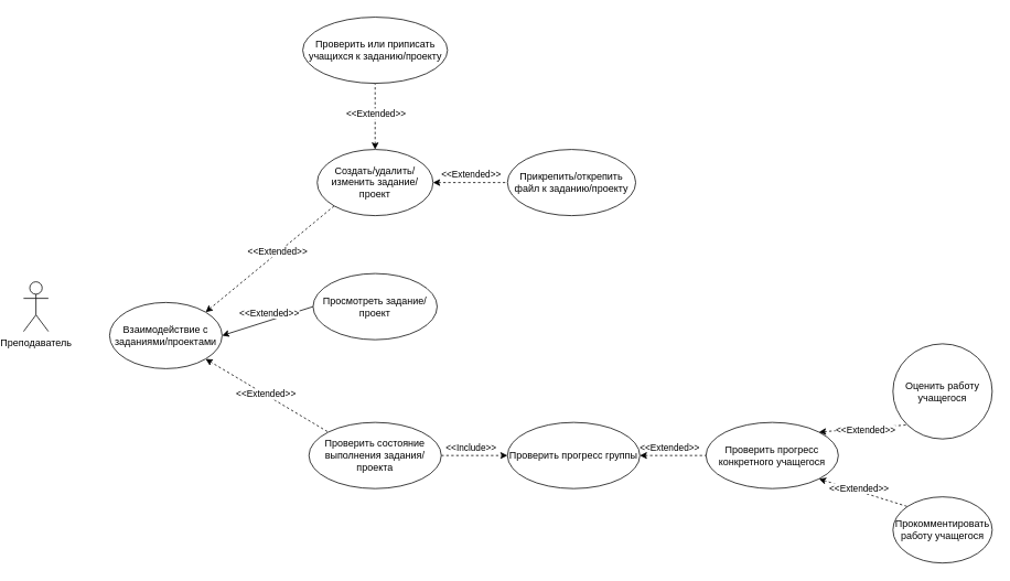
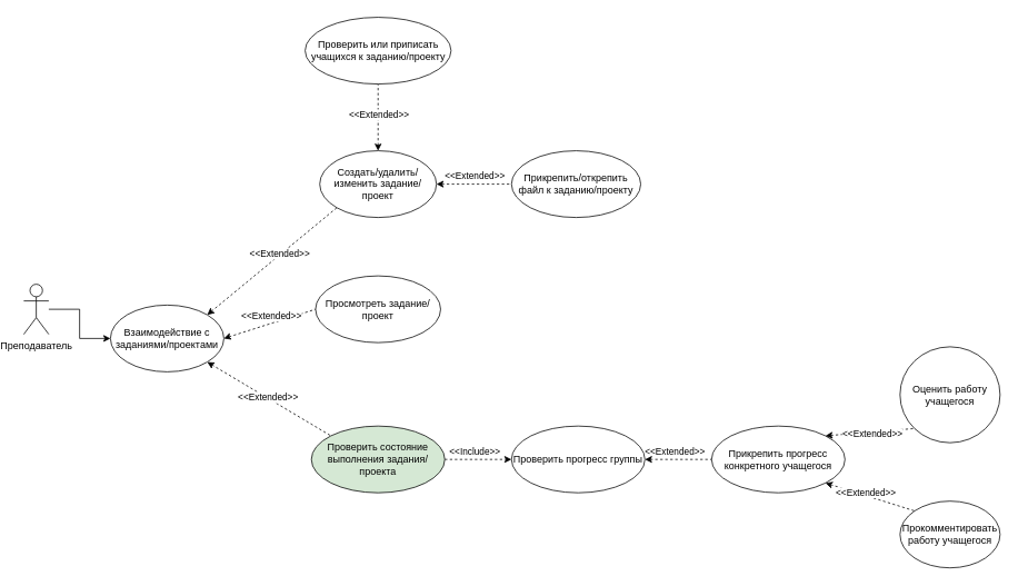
  <mxCell id="0" />
  <mxCell id="1" parent="0" />
  <mxCell id="2" value="Преподаватель" style="shape=umlActor;verticalLabelPosition=bottom;verticalAlign=top;html=1;outlineConnect=0;" parent="1" vertex="1"><mxGeometry x="20" y="340" width="30" height="60" as="geometry" /></mxCell>
+ <mxCell id="3" style="edgeStyle=orthogonalEdgeStyle;rounded=0;orthogonalLoop=1;jettySize=auto;html=1;exitX=0;exitY=0.5;exitDx=0;exitDy=0;startArrow=classic;startFill=1;endArrow=none;endFill=0;" parent="1" source="4" target="2" edge="1"><mxGeometry relative="1" as="geometry" /></mxCell>
  <mxCell id="4" value="Взаимодействие с заданиями/проектами" style="ellipse;whiteSpace=wrap;html=1;" parent="1" vertex="1"><mxGeometry x="124" y="365" width="136" height="80" as="geometry" /></mxCell>
  <mxCell id="5" value="" style="edgeStyle=orthogonalEdgeStyle;rounded=0;orthogonalLoop=1;jettySize=auto;html=1;startArrow=classic;startFill=1;endArrow=none;endFill=0;dashed=1;" parent="1" source="9" target="21" edge="1"><mxGeometry relative="1" as="geometry" /></mxCell>
  <mxCell id="6" value="&amp;lt;&amp;lt;Extended&amp;gt;&amp;gt;" style="edgeLabel;html=1;align=center;verticalAlign=middle;resizable=0;points=[];" parent="5" vertex="1" connectable="0"><mxGeometry x="0.094" y="-3" relative="1" as="geometry"><mxPoint x="-3" as="offset" /></mxGeometry></mxCell>
  <mxCell id="7" value="" style="edgeStyle=orthogonalEdgeStyle;rounded=0;orthogonalLoop=1;jettySize=auto;html=1;dashed=1;startArrow=classic;startFill=1;endArrow=none;endFill=0;" parent="1" source="9" target="22" edge="1"><mxGeometry relative="1" as="geometry" /></mxCell>
  <mxCell id="8" value="&amp;lt;&amp;lt;Extended&amp;gt;&amp;gt;" style="edgeLabel;html=1;align=center;verticalAlign=middle;resizable=0;points=[];" parent="7" vertex="1" connectable="0"><mxGeometry x="0.114" y="3" relative="1" as="geometry"><mxPoint x="-5" y="-7" as="offset" /></mxGeometry></mxCell>
  <mxCell id="9" value="Создать/удалить/изменить задание/проект" style="ellipse;whiteSpace=wrap;html=1;" parent="1" vertex="1"><mxGeometry x="375" y="180" width="140" height="80" as="geometry" /></mxCell>
  <mxCell id="10" value="Просмотреть задание/проект" style="ellipse;whiteSpace=wrap;html=1;" parent="1" vertex="1"><mxGeometry x="370" y="330" width="150" height="80" as="geometry" /></mxCell>
  <mxCell id="11" value="" style="edgeStyle=orthogonalEdgeStyle;rounded=0;orthogonalLoop=1;jettySize=auto;html=1;dashed=1;" parent="1" source="14" target="24" edge="1"><mxGeometry relative="1" as="geometry" /></mxCell>
  <mxCell id="12" value="&amp;lt;&amp;lt;Extended&amp;gt;&amp;gt;" style="edgeLabel;html=1;align=center;verticalAlign=middle;resizable=0;points=[];" parent="11" vertex="1" connectable="0"><mxGeometry x="-0.311" y="-1" relative="1" as="geometry"><mxPoint x="247" y="-11" as="offset" /></mxGeometry></mxCell>
  <mxCell id="13" value="&amp;lt;&amp;lt;Include&amp;gt;&amp;gt;" style="edgeLabel;html=1;align=center;verticalAlign=middle;resizable=0;points=[];" parent="11" vertex="1" connectable="0"><mxGeometry x="-0.211" y="-1" relative="1" as="geometry"><mxPoint x="3" y="-11" as="offset" /></mxGeometry></mxCell>
- <mxCell id="14" value="Проверить состояние выполнения задания/проекта" style="ellipse;whiteSpace=wrap;html=1;" parent="1" vertex="1"><mxGeometry x="365" y="510" width="160" height="80" as="geometry" /></mxCell>
- <mxCell id="15" value="" style="endArrow=none;html=1;rounded=0;entryX=0;entryY=0.5;entryDx=0;entryDy=0;exitX=1;exitY=0.5;exitDx=0;exitDy=0;startArrow=classic;startFill=1;dashed=0;" parent="1" source="4" target="10" edge="1"><mxGeometry width="50" height="50" relative="1" as="geometry"><mxPoint x="160" y="410" as="sourcePoint" /><mxPoint x="210" y="360" as="targetPoint" /></mxGeometry></mxCell>
+ <mxCell id="14" value="Проверить состояние выполнения задания/проекта" style="ellipse;whiteSpace=wrap;html=1;fillColor=#d5e8d4;" parent="1" vertex="1"><mxGeometry x="365" y="510" width="160" height="80" as="geometry" /></mxCell>
+ <mxCell id="15" value="" style="endArrow=none;html=1;rounded=0;entryX=0;entryY=0.5;entryDx=0;entryDy=0;exitX=1;exitY=0.5;exitDx=0;exitDy=0;startArrow=classic;startFill=1;dashed=1;" parent="1" source="4" target="10" edge="1"><mxGeometry width="50" height="50" relative="1" as="geometry"><mxPoint x="160" y="410" as="sourcePoint" /><mxPoint x="210" y="360" as="targetPoint" /></mxGeometry></mxCell>
  <mxCell id="16" value="&amp;lt;&amp;lt;Extended&amp;gt;&amp;gt;" style="edgeLabel;html=1;align=center;verticalAlign=middle;resizable=0;points=[];" parent="15" vertex="1" connectable="0"><mxGeometry x="0.028" y="-1" relative="1" as="geometry"><mxPoint y="-11" as="offset" /></mxGeometry></mxCell>
  <mxCell id="17" value="" style="endArrow=none;html=1;rounded=0;entryX=0;entryY=1;entryDx=0;entryDy=0;exitX=1;exitY=0;exitDx=0;exitDy=0;dashed=1;startArrow=classic;startFill=1;" parent="1" source="4" target="9" edge="1"><mxGeometry width="50" height="50" relative="1" as="geometry"><mxPoint x="160" y="410" as="sourcePoint" /><mxPoint x="210" y="360" as="targetPoint" /></mxGeometry></mxCell>
  <mxCell id="18" value="&amp;lt;&amp;lt;Extended&amp;gt;&amp;gt;" style="edgeLabel;html=1;align=center;verticalAlign=middle;resizable=0;points=[];" parent="17" vertex="1" connectable="0"><mxGeometry x="0.121" y="1" relative="1" as="geometry"><mxPoint as="offset" /></mxGeometry></mxCell>
  <mxCell id="19" value="" style="endArrow=none;html=1;rounded=0;entryX=0;entryY=0;entryDx=0;entryDy=0;exitX=1;exitY=1;exitDx=0;exitDy=0;dashed=1;startArrow=classic;startFill=1;" parent="1" source="4" target="14" edge="1"><mxGeometry width="50" height="50" relative="1" as="geometry"><mxPoint x="160" y="410" as="sourcePoint" /><mxPoint x="210" y="360" as="targetPoint" /></mxGeometry></mxCell>
  <mxCell id="20" value="&amp;lt;&amp;lt;Extended&amp;gt;&amp;gt;" style="edgeLabel;html=1;align=center;verticalAlign=middle;resizable=0;points=[];" parent="19" vertex="1" connectable="0"><mxGeometry x="-0.032" y="1" relative="1" as="geometry"><mxPoint as="offset" /></mxGeometry></mxCell>
  <mxCell id="21" value="Проверить или приписать учащихся к заданию/проекту" style="ellipse;whiteSpace=wrap;html=1;" parent="1" vertex="1"><mxGeometry x="357.5" y="20" width="175" height="80" as="geometry" /></mxCell>
  <mxCell id="22" value="Прикрепить/открепить файл к заданию/проекту" style="ellipse;whiteSpace=wrap;html=1;" parent="1" vertex="1"><mxGeometry x="605" y="180" width="155" height="80" as="geometry" /></mxCell>
  <mxCell id="23" value="" style="edgeStyle=orthogonalEdgeStyle;rounded=0;orthogonalLoop=1;jettySize=auto;html=1;startArrow=classic;startFill=1;endArrow=none;endFill=0;dashed=1;" parent="1" source="24" target="25" edge="1"><mxGeometry relative="1" as="geometry"><Array as="points"><mxPoint x="780" y="550" /><mxPoint x="780" y="550" /></Array></mxGeometry></mxCell>
  <mxCell id="24" value="Проверить прогресс группы" style="ellipse;whiteSpace=wrap;html=1;" parent="1" vertex="1"><mxGeometry x="605" y="510" width="160" height="80" as="geometry" /></mxCell>
- <mxCell id="25" value="Проверить прогресс конкретного учащегося" style="ellipse;whiteSpace=wrap;html=1;" parent="1" vertex="1"><mxGeometry x="845" y="510" width="160" height="80" as="geometry" /></mxCell>
+ <mxCell id="25" value="Прикрепить прогресс конкретного учащегося" style="ellipse;whiteSpace=wrap;html=1;" parent="1" vertex="1"><mxGeometry x="845" y="510" width="160" height="80" as="geometry" /></mxCell>
  <mxCell id="26" value="Оценить работу учащегося" style="ellipse;whiteSpace=wrap;html=1;" parent="1" vertex="1"><mxGeometry x="1071" y="415" width="120" height="115" as="geometry" /></mxCell>
  <mxCell id="27" value="Прокомментировать работу учащегося" style="ellipse;whiteSpace=wrap;html=1;" parent="1" vertex="1"><mxGeometry x="1071" y="600" width="120" height="80" as="geometry" /></mxCell>
  <mxCell id="28" value="" style="endArrow=none;html=1;rounded=0;entryX=0;entryY=1;entryDx=0;entryDy=0;exitX=1;exitY=0;exitDx=0;exitDy=0;startArrow=classic;startFill=1;strokeColor=default;dashed=1;" parent="1" source="25" target="26" edge="1"><mxGeometry width="50" height="50" relative="1" as="geometry"><mxPoint x="600" y="400" as="sourcePoint" /><mxPoint x="650" y="350" as="targetPoint" /></mxGeometry></mxCell>
  <mxCell id="29" value="&amp;lt;&amp;lt;Extended&amp;gt;&amp;gt;" style="edgeLabel;html=1;align=center;verticalAlign=middle;resizable=0;points=[];" parent="28" vertex="1" connectable="0"><mxGeometry x="0.037" y="-2" relative="1" as="geometry"><mxPoint as="offset" /></mxGeometry></mxCell>
  <mxCell id="30" value="" style="endArrow=none;html=1;rounded=0;entryX=0;entryY=0;entryDx=0;entryDy=0;exitX=1;exitY=1;exitDx=0;exitDy=0;startArrow=classic;startFill=1;dashed=1;" parent="1" source="25" target="27" edge="1"><mxGeometry width="50" height="50" relative="1" as="geometry"><mxPoint x="600" y="400" as="sourcePoint" /><mxPoint x="650" y="350" as="targetPoint" /></mxGeometry></mxCell>
  <mxCell id="31" value="&amp;lt;&amp;lt;Extended&amp;gt;&amp;gt;" style="edgeLabel;html=1;align=center;verticalAlign=middle;resizable=0;points=[];" parent="30" vertex="1" connectable="0"><mxGeometry x="-0.131" y="2" relative="1" as="geometry"><mxPoint x="1" y="-1" as="offset" /></mxGeometry></mxCell>
